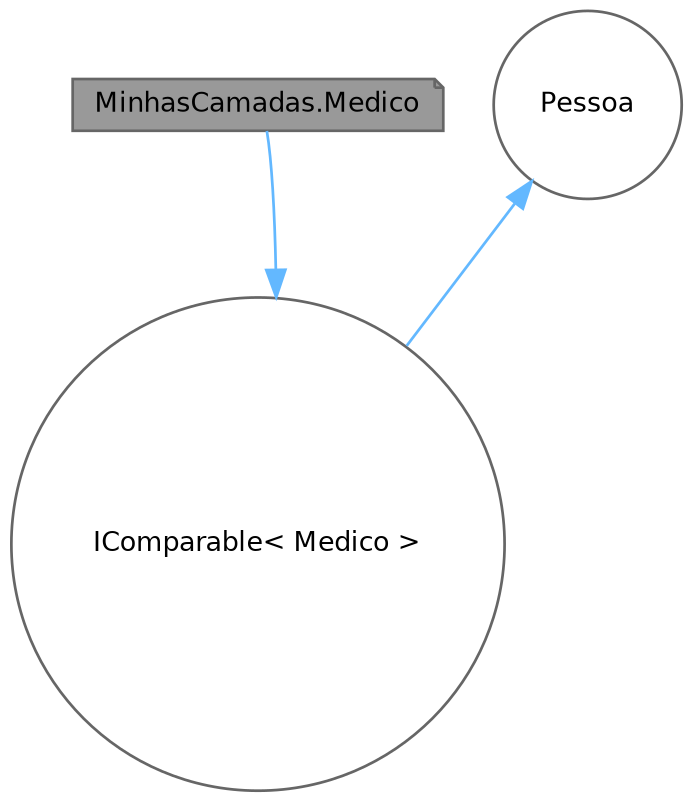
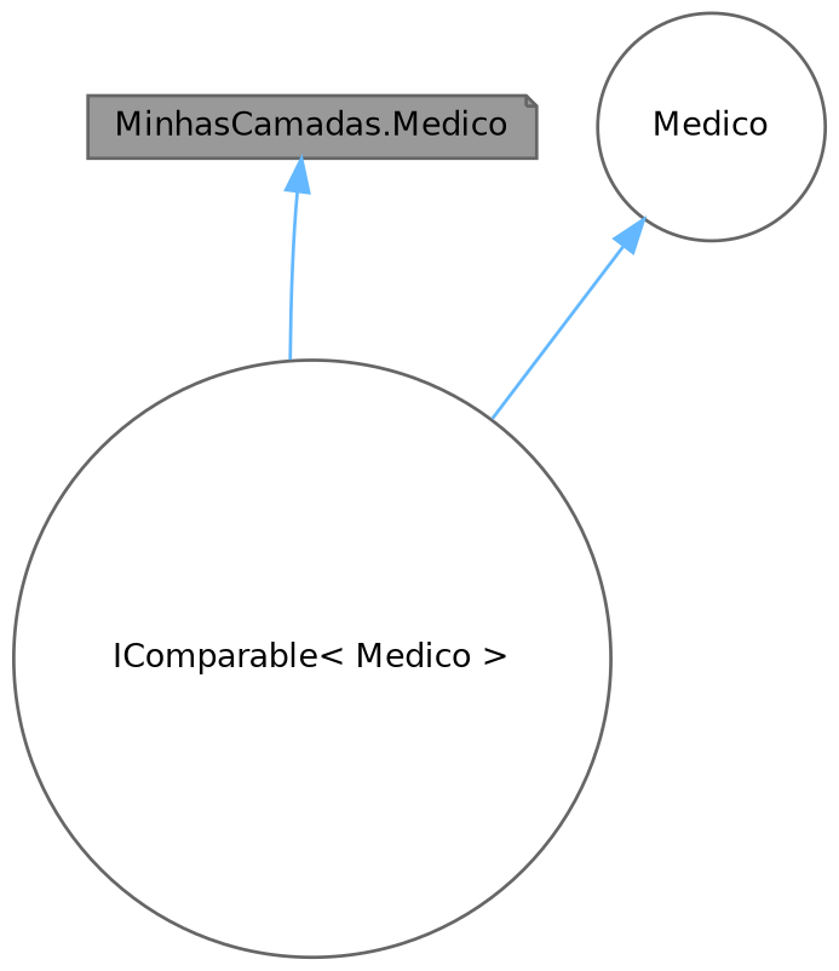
  digraph {
    node [color=gray40 fillcolor=white fontname=Helvetica fontsize=10 shape=circle style=filled]
    edge [color=steelblue1 dir=back fontname=Helvetica fontsize=10 labelfontname=Helvetica labelfontsize=10 style=solid]
    n1 [fillcolor=grey60 fontcolor=black height=0.2 label="MinhasCamadas.Medico" shape=note width=0.4]
-   n2 [height=0.2 label=Pessoa width=0.4]
+   n2 [height=0.2 label=Medico width=0.4]
    n3 [height=0.2 label="IComparable\< Medico \>" width=0.4]
    n2 -> n3
-   n3 -> n1
+   n1 -> n3
  }
